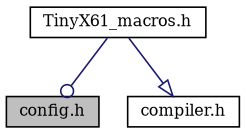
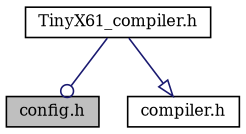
  digraph {
    fontname="DejaVu Serif"
    node [color=black fillcolor=white fontname="DejaVu Serif" fontsize=10 shape=record style=filled]
    edge [color=midnightblue fontname="DejaVu Serif" fontsize=10 labelfontname="FreeSans.ttf" labelfontsize=10 style=solid]
    n1 [fillcolor=grey75 fontcolor=black height=0.2 label="config.h" width=0.4]
-   n2 [height=0.2 label="TinyX61_macros.h" width=0.4]
+   n2 [height=0.2 label="TinyX61_compiler.h" width=0.4]
    n3 [height=0.2 label="compiler.h" width=0.4]
    n2 -> n1 [arrowhead=odot]
    n2 -> n3 [arrowhead=onormal]
  }
